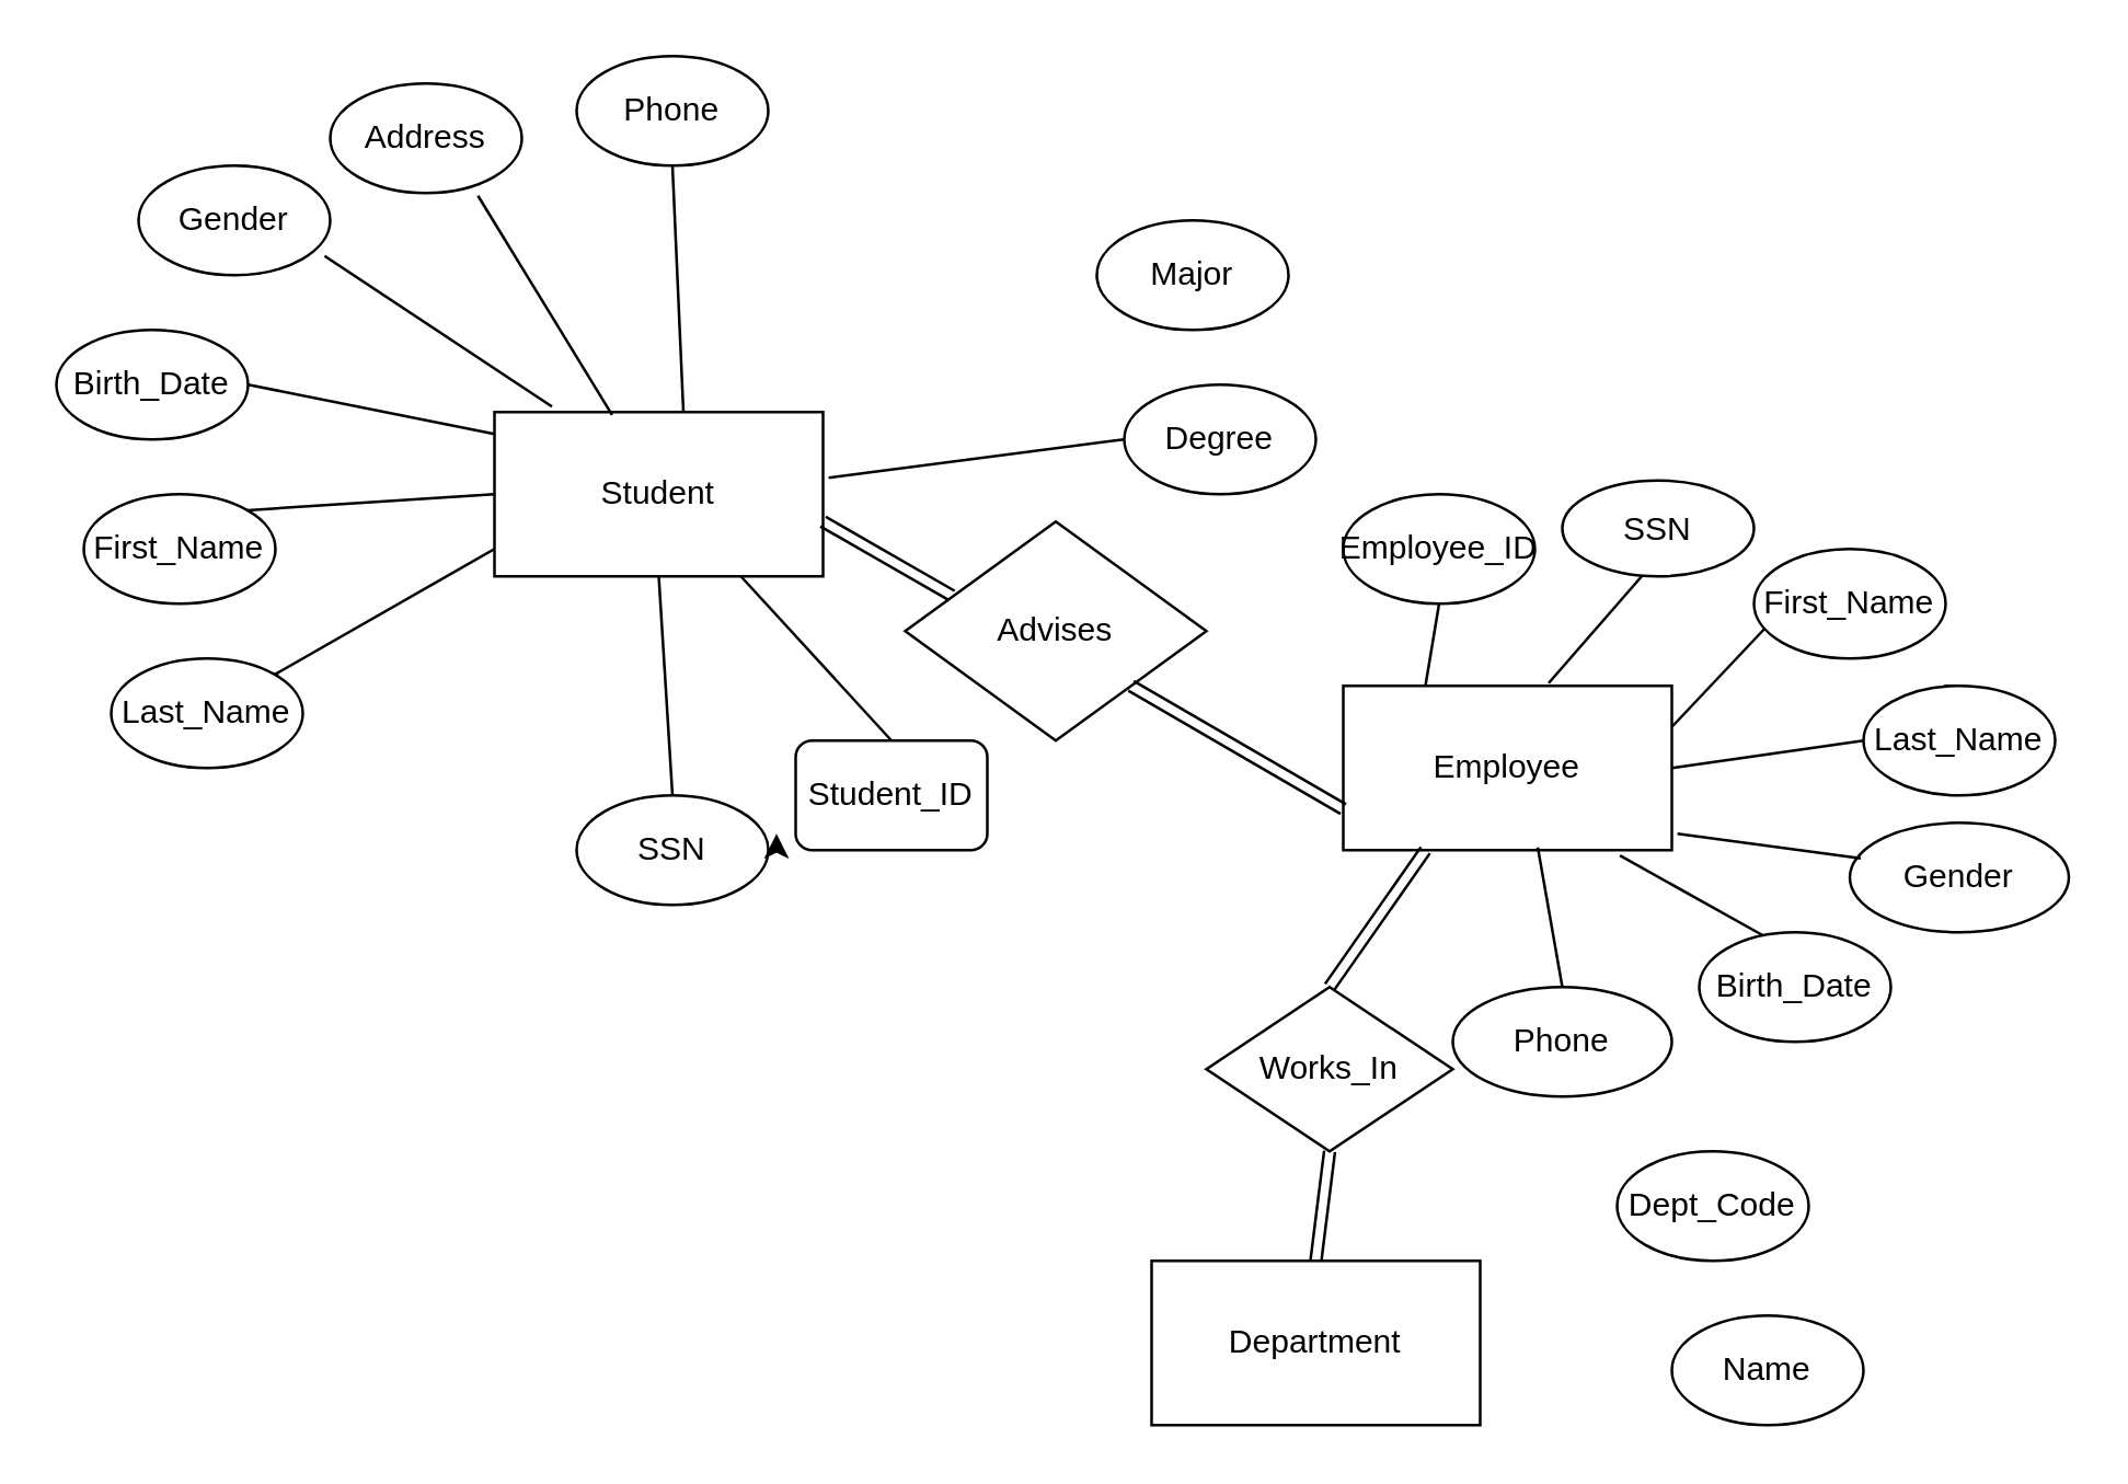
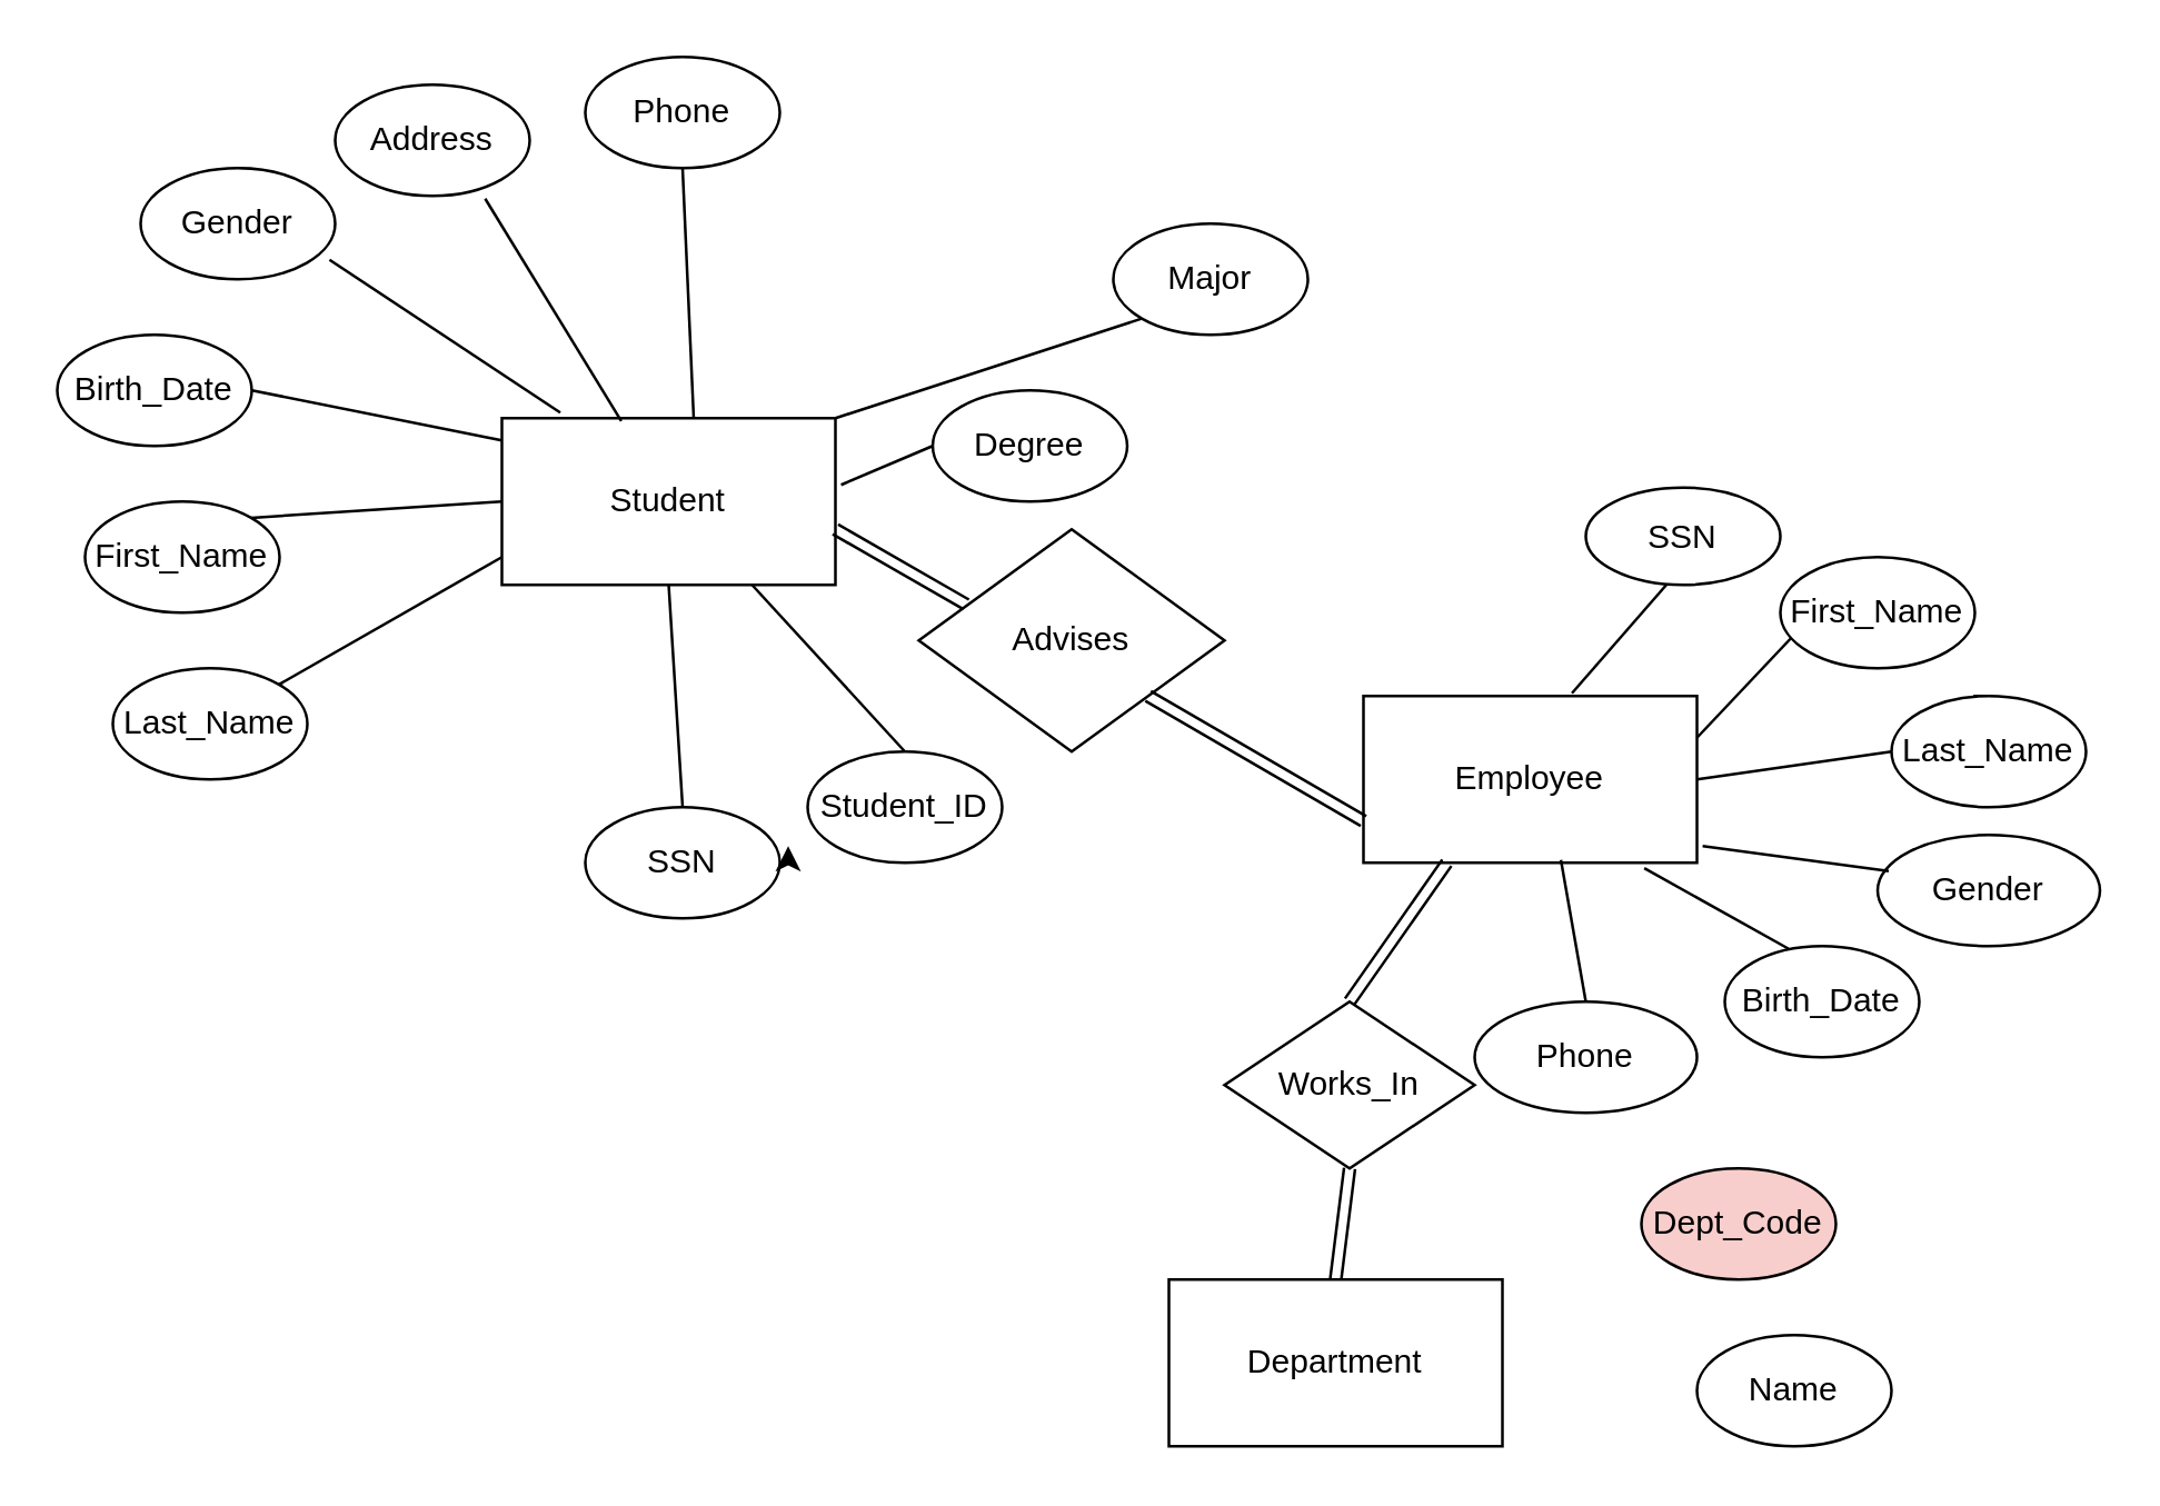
  <mxCell id="0" />
  <mxCell id="1" parent="0" />
  <mxCell id="2" value="Student" style="rounded=0;whiteSpace=wrap;html=1;" vertex="1" parent="1"><mxGeometry x="180" y="150" width="120" height="60" as="geometry" /></mxCell>
- <mxCell id="3" value="Student_ID" style="whiteSpace=wrap;html=1;rounded=1;" vertex="1" parent="1"><mxGeometry x="290" y="270" width="70" height="40" as="geometry" /></mxCell>
+ <mxCell id="3" value="Student_ID" style="ellipse;whiteSpace=wrap;html=1;" vertex="1" parent="1"><mxGeometry x="290" y="270" width="70" height="40" as="geometry" /></mxCell>
  <mxCell id="4" value="" style="endArrow=none;html=1;rounded=0;entryX=0.75;entryY=1;entryDx=0;entryDy=0;exitX=0.5;exitY=0;exitDx=0;exitDy=0;" edge="1" parent="1" source="3" target="2"><mxGeometry width="50" height="50" relative="1" as="geometry"><mxPoint x="240" y="260" as="sourcePoint" /><mxPoint x="283.04" y="221.02" as="targetPoint" /><Array as="points" /></mxGeometry></mxCell>
  <mxCell id="5" value="SSN" style="ellipse;whiteSpace=wrap;html=1;" vertex="1" parent="1"><mxGeometry x="210" y="290" width="70" height="40" as="geometry" /></mxCell>
  <mxCell id="6" value="" style="endArrow=none;html=1;rounded=0;exitX=0.5;exitY=0;exitDx=0;exitDy=0;entryX=0.5;entryY=1;entryDx=0;entryDy=0;" edge="1" parent="1" source="5" target="2"><mxGeometry width="50" height="50" relative="1" as="geometry"><mxPoint x="169.995" y="262.333" as="sourcePoint" /><mxPoint x="218.59" y="210" as="targetPoint" /></mxGeometry></mxCell>
  <mxCell id="7" value="Last_Name" style="ellipse;whiteSpace=wrap;html=1;" vertex="1" parent="1"><mxGeometry x="40" y="240" width="70" height="40" as="geometry" /></mxCell>
  <mxCell id="8" value="First_Name" style="ellipse;whiteSpace=wrap;html=1;" vertex="1" parent="1"><mxGeometry x="30" y="180" width="70" height="40" as="geometry" /></mxCell>
  <mxCell id="9" value="Birth_Date" style="ellipse;whiteSpace=wrap;html=1;" vertex="1" parent="1"><mxGeometry x="20" y="120" width="70" height="40" as="geometry" /></mxCell>
  <mxCell id="10" value="Gender" style="ellipse;whiteSpace=wrap;html=1;" vertex="1" parent="1"><mxGeometry x="50" y="60" width="70" height="40" as="geometry" /></mxCell>
  <mxCell id="11" value="Address" style="ellipse;whiteSpace=wrap;html=1;" vertex="1" parent="1"><mxGeometry x="120" y="30" width="70" height="40" as="geometry" /></mxCell>
  <mxCell id="12" style="edgeStyle=orthogonalEdgeStyle;rounded=0;orthogonalLoop=1;jettySize=auto;html=1;exitX=1;exitY=0.5;exitDx=0;exitDy=0;entryX=1.043;entryY=0.35;entryDx=0;entryDy=0;entryPerimeter=0;" edge="1" parent="1" source="5" target="5"><mxGeometry relative="1" as="geometry" /></mxCell>
  <mxCell id="13" value="Phone" style="ellipse;whiteSpace=wrap;html=1;" vertex="1" parent="1"><mxGeometry x="210" y="20" width="70" height="40" as="geometry" /></mxCell>
  <mxCell id="14" value="Major" style="ellipse;whiteSpace=wrap;html=1;" vertex="1" parent="1"><mxGeometry x="400" y="80" width="70" height="40" as="geometry" /></mxCell>
- <mxCell id="15" value="Degree" style="ellipse;whiteSpace=wrap;html=1;" vertex="1" parent="1"><mxGeometry x="410" y="140" width="70" height="40" as="geometry" /></mxCell>
+ <mxCell id="15" value="Degree" style="ellipse;whiteSpace=wrap;html=1;" vertex="1" parent="1"><mxGeometry x="335" y="140" width="70" height="40" as="geometry" /></mxCell>
  <mxCell id="16" value="" style="endArrow=none;html=1;rounded=0;exitX=1;exitY=0;exitDx=0;exitDy=0;" edge="1" parent="1" source="7"><mxGeometry width="50" height="50" relative="1" as="geometry"><mxPoint x="130" y="250" as="sourcePoint" /><mxPoint x="180" y="200" as="targetPoint" /></mxGeometry></mxCell>
  <mxCell id="17" value="" style="endArrow=none;html=1;rounded=0;entryX=0;entryY=0.5;entryDx=0;entryDy=0;exitX=1;exitY=0;exitDx=0;exitDy=0;" edge="1" parent="1" source="8" target="2"><mxGeometry width="50" height="50" relative="1" as="geometry"><mxPoint x="100" y="190" as="sourcePoint" /><mxPoint x="150" y="140" as="targetPoint" /></mxGeometry></mxCell>
  <mxCell id="18" value="" style="endArrow=none;html=1;rounded=0;entryX=0;entryY=0.133;entryDx=0;entryDy=0;entryPerimeter=0;" edge="1" parent="1" target="2"><mxGeometry width="50" height="50" relative="1" as="geometry"><mxPoint x="90" y="140" as="sourcePoint" /><mxPoint x="140" y="90" as="targetPoint" /></mxGeometry></mxCell>
  <mxCell id="19" value="" style="endArrow=none;html=1;rounded=0;exitX=0.971;exitY=0.825;exitDx=0;exitDy=0;exitPerimeter=0;entryX=0.175;entryY=-0.033;entryDx=0;entryDy=0;entryPerimeter=0;" edge="1" parent="1" source="10" target="2"><mxGeometry width="50" height="50" relative="1" as="geometry"><mxPoint x="130" y="120" as="sourcePoint" /><mxPoint x="180" y="70" as="targetPoint" /></mxGeometry></mxCell>
  <mxCell id="20" value="" style="endArrow=none;html=1;rounded=0;exitX=0.358;exitY=0.017;exitDx=0;exitDy=0;exitPerimeter=0;entryX=0.771;entryY=1.025;entryDx=0;entryDy=0;entryPerimeter=0;" edge="1" parent="1" source="2" target="11"><mxGeometry width="50" height="50" relative="1" as="geometry"><mxPoint x="190" y="125" as="sourcePoint" /><mxPoint x="240" y="75" as="targetPoint" /></mxGeometry></mxCell>
  <mxCell id="21" value="" style="endArrow=none;html=1;rounded=0;exitX=0.575;exitY=0;exitDx=0;exitDy=0;exitPerimeter=0;entryX=0.5;entryY=1;entryDx=0;entryDy=0;" edge="1" parent="1" source="2" target="13"><mxGeometry width="50" height="50" relative="1" as="geometry"><mxPoint x="230" y="130" as="sourcePoint" /><mxPoint x="255" y="63" as="targetPoint" /></mxGeometry></mxCell>
+ <mxCell id="22" value="" style="endArrow=none;html=1;rounded=0;entryX=0;entryY=1;entryDx=0;entryDy=0;exitX=1;exitY=0;exitDx=0;exitDy=0;" edge="1" parent="1" source="2" target="14"><mxGeometry width="50" height="50" relative="1" as="geometry"><mxPoint x="320" y="160" as="sourcePoint" /><mxPoint x="370" y="110" as="targetPoint" /></mxGeometry></mxCell>
  <mxCell id="23" value="" style="endArrow=none;html=1;rounded=0;entryX=0;entryY=0.5;entryDx=0;entryDy=0;exitX=1.017;exitY=0.4;exitDx=0;exitDy=0;exitPerimeter=0;" edge="1" parent="1" source="2" target="15"><mxGeometry width="50" height="50" relative="1" as="geometry"><mxPoint x="320" y="210" as="sourcePoint" /><mxPoint x="370" y="160" as="targetPoint" /></mxGeometry></mxCell>
  <mxCell id="24" value="Employee" style="rounded=0;whiteSpace=wrap;html=1;" vertex="1" parent="1"><mxGeometry x="490" y="250" width="120" height="60" as="geometry" /></mxCell>
  <mxCell id="25" value="Advises" style="rhombus;whiteSpace=wrap;html=1;" vertex="1" parent="1"><mxGeometry x="330" y="190" width="110" height="80" as="geometry" /></mxCell>
  <mxCell id="26" value="" style="shape=link;html=1;rounded=0;entryX=0.155;entryY=0.338;entryDx=0;entryDy=0;entryPerimeter=0;" edge="1" parent="1" target="25"><mxGeometry width="100" relative="1" as="geometry"><mxPoint x="300" y="190" as="sourcePoint" /><mxPoint x="400" y="190" as="targetPoint" /></mxGeometry></mxCell>
  <mxCell id="27" value="" style="shape=link;html=1;rounded=0;exitX=1;exitY=1;exitDx=0;exitDy=0;entryX=0;entryY=0.75;entryDx=0;entryDy=0;" edge="1" parent="1" source="25" target="24"><mxGeometry width="100" relative="1" as="geometry"><mxPoint x="400" y="250" as="sourcePoint" /><mxPoint x="500" y="250" as="targetPoint" /></mxGeometry></mxCell>
- <mxCell id="28" value="Employee_ID" style="ellipse;whiteSpace=wrap;html=1;" vertex="1" parent="1"><mxGeometry x="490" y="180" width="70" height="40" as="geometry" /></mxCell>
  <mxCell id="29" value="SSN" style="ellipse;whiteSpace=wrap;html=1;" vertex="1" parent="1"><mxGeometry x="570" y="175" width="70" height="35" as="geometry" /></mxCell>
  <mxCell id="30" value="First_Name" style="ellipse;whiteSpace=wrap;html=1;" vertex="1" parent="1"><mxGeometry x="640" y="200" width="70" height="40" as="geometry" /></mxCell>
  <mxCell id="31" style="edgeStyle=orthogonalEdgeStyle;rounded=0;orthogonalLoop=1;jettySize=auto;html=1;exitX=0.5;exitY=0;exitDx=0;exitDy=0;" edge="1" parent="1" source="32"><mxGeometry relative="1" as="geometry"><mxPoint x="710" y="260" as="targetPoint" /></mxGeometry></mxCell>
  <mxCell id="32" value="Last_Name" style="ellipse;whiteSpace=wrap;html=1;strokeColor=default;align=center;verticalAlign=middle;fontFamily=Helvetica;fontSize=12;fontColor=default;fillColor=default;" vertex="1" parent="1"><mxGeometry x="680" y="250" width="70" height="40" as="geometry" /></mxCell>
  <mxCell id="33" value="Gender" style="ellipse;whiteSpace=wrap;html=1;" vertex="1" parent="1"><mxGeometry x="675" y="300" width="80" height="40" as="geometry" /></mxCell>
  <mxCell id="34" value="Birth_Date" style="ellipse;whiteSpace=wrap;html=1;" vertex="1" parent="1"><mxGeometry x="620" y="340" width="70" height="40" as="geometry" /></mxCell>
  <mxCell id="35" value="Phone" style="ellipse;whiteSpace=wrap;html=1;" vertex="1" parent="1"><mxGeometry x="530" y="360" width="80" height="40" as="geometry" /></mxCell>
- <mxCell id="36" value="" style="endArrow=none;html=1;rounded=0;exitX=0.25;exitY=0;exitDx=0;exitDy=0;entryX=0.5;entryY=1;entryDx=0;entryDy=0;" edge="1" parent="1" source="24" target="28"><mxGeometry width="50" height="50" relative="1" as="geometry"><mxPoint x="500" y="260" as="sourcePoint" /><mxPoint x="550" y="210" as="targetPoint" /></mxGeometry></mxCell>
  <mxCell id="37" value="" style="endArrow=none;html=1;rounded=0;entryX=0.414;entryY=1;entryDx=0;entryDy=0;entryPerimeter=0;exitX=0.625;exitY=-0.017;exitDx=0;exitDy=0;exitPerimeter=0;" edge="1" parent="1" source="24" target="29"><mxGeometry width="50" height="50" relative="1" as="geometry"><mxPoint x="570" y="250" as="sourcePoint" /><mxPoint x="620" y="205" as="targetPoint" /></mxGeometry></mxCell>
  <mxCell id="38" value="" style="endArrow=none;html=1;rounded=0;entryX=0.057;entryY=0.725;entryDx=0;entryDy=0;entryPerimeter=0;exitX=1;exitY=0.25;exitDx=0;exitDy=0;" edge="1" parent="1" source="24" target="30"><mxGeometry width="50" height="50" relative="1" as="geometry"><mxPoint x="600" y="280" as="sourcePoint" /><mxPoint x="650" y="230" as="targetPoint" /></mxGeometry></mxCell>
  <mxCell id="39" value="" style="endArrow=none;html=1;rounded=0;entryX=0;entryY=0.5;entryDx=0;entryDy=0;exitX=1;exitY=0.5;exitDx=0;exitDy=0;" edge="1" parent="1" source="24" target="32"><mxGeometry width="50" height="50" relative="1" as="geometry"><mxPoint x="610" y="300" as="sourcePoint" /><mxPoint x="660" y="250" as="targetPoint" /></mxGeometry></mxCell>
  <mxCell id="40" value="" style="endArrow=none;html=1;rounded=0;entryX=0.05;entryY=0.325;entryDx=0;entryDy=0;entryPerimeter=0;exitX=1.017;exitY=0.9;exitDx=0;exitDy=0;exitPerimeter=0;" edge="1" parent="1" source="24" target="33"><mxGeometry width="50" height="50" relative="1" as="geometry"><mxPoint x="600" y="325" as="sourcePoint" /><mxPoint x="650" y="275" as="targetPoint" /></mxGeometry></mxCell>
  <mxCell id="41" value="" style="endArrow=none;html=1;rounded=0;entryX=0.842;entryY=1.033;entryDx=0;entryDy=0;entryPerimeter=0;exitX=0.329;exitY=0.025;exitDx=0;exitDy=0;exitPerimeter=0;" edge="1" parent="1" source="34" target="24"><mxGeometry width="50" height="50" relative="1" as="geometry"><mxPoint x="570" y="370" as="sourcePoint" /><mxPoint x="620" y="320" as="targetPoint" /></mxGeometry></mxCell>
  <mxCell id="42" value="" style="endArrow=none;html=1;rounded=0;entryX=0.592;entryY=0.983;entryDx=0;entryDy=0;entryPerimeter=0;exitX=0.5;exitY=0;exitDx=0;exitDy=0;" edge="1" parent="1" source="35" target="24"><mxGeometry width="50" height="50" relative="1" as="geometry"><mxPoint x="520" y="370" as="sourcePoint" /><mxPoint x="570" y="320" as="targetPoint" /></mxGeometry></mxCell>
  <mxCell id="43" value="Department" style="rounded=0;whiteSpace=wrap;html=1;" vertex="1" parent="1"><mxGeometry x="420" y="460" width="120" height="60" as="geometry" /></mxCell>
  <mxCell id="44" value="" style="shape=link;html=1;rounded=0;entryX=0.25;entryY=1;entryDx=0;entryDy=0;exitX=0.5;exitY=0;exitDx=0;exitDy=0;" edge="1" parent="1" source="45" target="24"><mxGeometry width="100" relative="1" as="geometry"><mxPoint x="390" y="310" as="sourcePoint" /><mxPoint x="490" y="310" as="targetPoint" /></mxGeometry></mxCell>
  <mxCell id="45" value="Works_In" style="rhombus;whiteSpace=wrap;html=1;" vertex="1" parent="1"><mxGeometry x="440" y="360" width="90" height="60" as="geometry" /></mxCell>
  <mxCell id="46" value="" style="shape=link;html=1;rounded=0;exitX=0.5;exitY=0;exitDx=0;exitDy=0;entryX=0.5;entryY=1;entryDx=0;entryDy=0;" edge="1" parent="1" source="43" target="45"><mxGeometry width="100" relative="1" as="geometry"><mxPoint x="350" y="330" as="sourcePoint" /><mxPoint x="500" y="410" as="targetPoint" /></mxGeometry></mxCell>
- <mxCell id="47" value="Dept_Code" style="ellipse;whiteSpace=wrap;html=1;" vertex="1" parent="1"><mxGeometry x="590" y="420" width="70" height="40" as="geometry" /></mxCell>
+ <mxCell id="47" value="Dept_Code" style="ellipse;whiteSpace=wrap;html=1;fillColor=#f8cecc;" vertex="1" parent="1"><mxGeometry x="590" y="420" width="70" height="40" as="geometry" /></mxCell>
  <mxCell id="48" value="Name" style="ellipse;whiteSpace=wrap;html=1;" vertex="1" parent="1"><mxGeometry x="610" y="480" width="70" height="40" as="geometry" /></mxCell>
